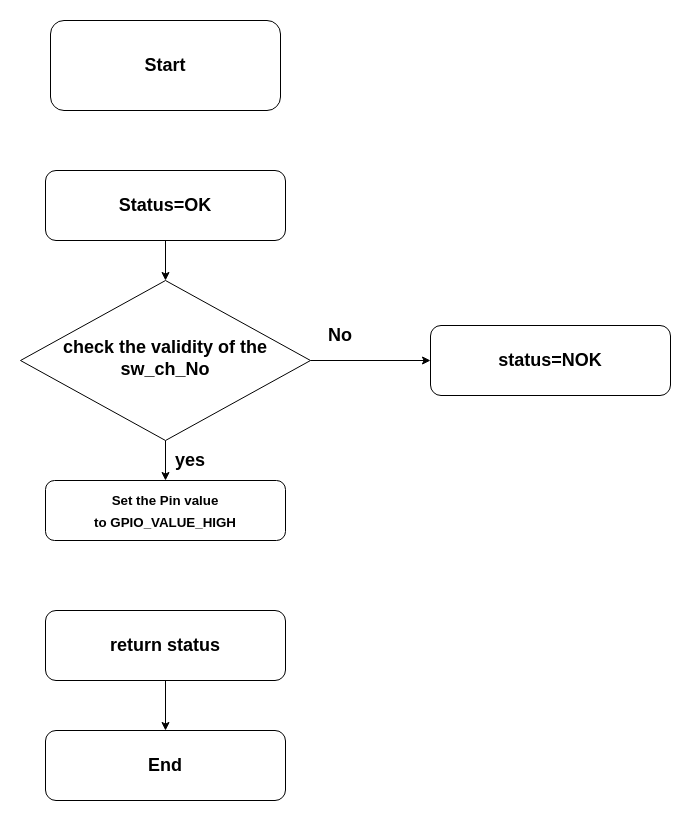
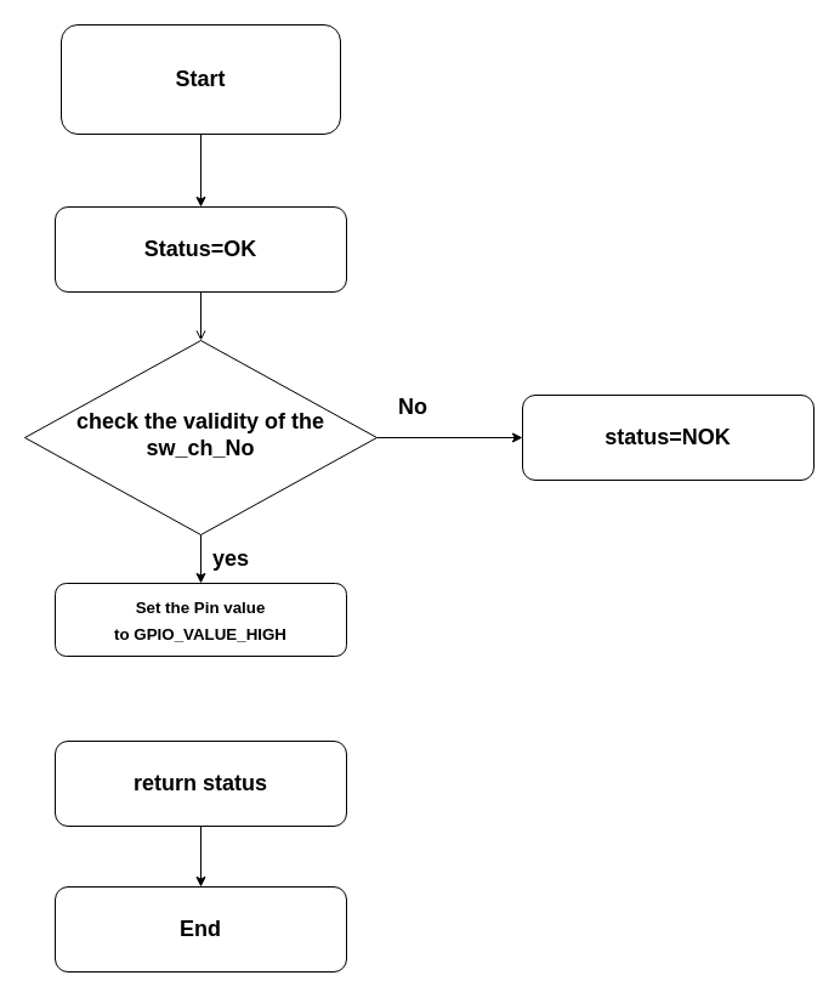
  <mxCell id="0" />
  <mxCell id="1" parent="0" />
+ <mxCell id="2" style="edgeStyle=orthogonalEdgeStyle;rounded=0;orthogonalLoop=1;jettySize=auto;html=1;exitX=0.5;exitY=1;exitDx=0;exitDy=0;entryX=0.5;entryY=0;entryDx=0;entryDy=0;fontColor=#FFFFFF;" edge="1" parent="1" source="3" target="15"><mxGeometry relative="1" as="geometry" /></mxCell>
  <mxCell id="3" value="&lt;h2&gt;Start&lt;/h2&gt;" style="rounded=1;whiteSpace=wrap;html=1;fontSize=12;glass=0;strokeWidth=1;shadow=0;" vertex="1" parent="1"><mxGeometry x="50" y="20" width="230" height="90" as="geometry" /></mxCell>
  <mxCell id="4" style="edgeStyle=orthogonalEdgeStyle;rounded=0;orthogonalLoop=1;jettySize=auto;html=1;exitX=0.5;exitY=1;exitDx=0;exitDy=0;entryX=0.5;entryY=0;entryDx=0;entryDy=0;" edge="1" parent="1" source="6" target="7"><mxGeometry relative="1" as="geometry" /></mxCell>
  <mxCell id="5" style="edgeStyle=orthogonalEdgeStyle;rounded=0;orthogonalLoop=1;jettySize=auto;html=1;exitX=1;exitY=0.5;exitDx=0;exitDy=0;entryX=0;entryY=0.5;entryDx=0;entryDy=0;fontColor=#FFFFFF;" edge="1" parent="1" source="6" target="12"><mxGeometry relative="1" as="geometry" /></mxCell>
  <mxCell id="6" value="&lt;h2&gt;check the validity of the sw_ch_No&lt;/h2&gt;" style="rhombus;whiteSpace=wrap;html=1;shadow=0;fontFamily=Helvetica;fontSize=12;align=center;strokeWidth=1;spacing=6;spacingTop=-4;" vertex="1" parent="1"><mxGeometry x="20" y="280" width="290" height="160" as="geometry" /></mxCell>
  <mxCell id="7" value="&lt;h2&gt;&lt;span style=&quot;font-size: 10pt&quot;&gt;Set the Pin value&lt;br&gt;&lt;/span&gt;&lt;span style=&quot;font-size: 10pt&quot;&gt;&amp;nbsp;to GPIO_VALUE_HIGH&amp;nbsp;&lt;/span&gt;&lt;/h2&gt;" style="rounded=1;whiteSpace=wrap;html=1;fontSize=12;glass=0;strokeWidth=1;shadow=0;" vertex="1" parent="1"><mxGeometry x="45" y="480" width="240" height="60" as="geometry" /></mxCell>
  <mxCell id="8" style="edgeStyle=orthogonalEdgeStyle;rounded=0;orthogonalLoop=1;jettySize=auto;html=1;exitX=0.5;exitY=1;exitDx=0;exitDy=0;entryX=0.5;entryY=0;entryDx=0;entryDy=0;fontColor=#FFFFFF;" edge="1" parent="1" source="9" target="11"><mxGeometry relative="1" as="geometry" /></mxCell>
  <mxCell id="9" value="&lt;h2&gt;return status&lt;/h2&gt;" style="rounded=1;whiteSpace=wrap;html=1;fontSize=12;glass=0;strokeWidth=1;shadow=0;" vertex="1" parent="1"><mxGeometry x="45" y="610" width="240" height="70" as="geometry" /></mxCell>
  <mxCell id="10" value="&lt;h2&gt;yes&lt;/h2&gt;" style="text;html=1;strokeColor=none;fillColor=none;align=center;verticalAlign=middle;whiteSpace=wrap;rounded=0;" vertex="1" parent="1"><mxGeometry x="170" y="450" width="40" height="20" as="geometry" /></mxCell>
  <mxCell id="11" value="&lt;h2&gt;End&lt;/h2&gt;" style="rounded=1;whiteSpace=wrap;html=1;fontSize=12;glass=0;strokeWidth=1;shadow=0;" vertex="1" parent="1"><mxGeometry x="45" y="730" width="240" height="70" as="geometry" /></mxCell>
  <mxCell id="12" value="&lt;h2&gt;status=NOK&lt;/h2&gt;" style="rounded=1;whiteSpace=wrap;html=1;fontSize=12;glass=0;strokeWidth=1;shadow=0;" vertex="1" parent="1"><mxGeometry x="430" y="325" width="240" height="70" as="geometry" /></mxCell>
  <mxCell id="13" value="&lt;h2&gt;No&lt;/h2&gt;" style="text;html=1;strokeColor=none;fillColor=none;align=center;verticalAlign=middle;whiteSpace=wrap;rounded=0;" vertex="1" parent="1"><mxGeometry x="320" y="325" width="40" height="20" as="geometry" /></mxCell>
- <mxCell id="14" value="" style="edgeStyle=orthogonalEdgeStyle;rounded=0;orthogonalLoop=1;jettySize=auto;html=1;fontColor=#FFFFFF;" edge="1" parent="1" source="15" target="6"><mxGeometry relative="1" as="geometry" /></mxCell>
+ <mxCell id="14" value="" style="edgeStyle=orthogonalEdgeStyle;rounded=0;orthogonalLoop=1;jettySize=auto;html=1;fontColor=#FFFFFF;endArrow=open;" edge="1" parent="1" source="15" target="6"><mxGeometry relative="1" as="geometry" /></mxCell>
  <mxCell id="15" value="&lt;h2&gt;Status=OK&lt;/h2&gt;" style="rounded=1;whiteSpace=wrap;html=1;fontSize=12;glass=0;strokeWidth=1;shadow=0;" vertex="1" parent="1"><mxGeometry x="45" y="170" width="240" height="70" as="geometry" /></mxCell>
  <mxCell id="16" value="Text" style="text;html=1;align=center;verticalAlign=middle;resizable=0;points=[];autosize=1;fontColor=#FFFFFF;" vertex="1" parent="1"><mxGeometry x="407" y="528" width="40" height="20" as="geometry" /></mxCell>
